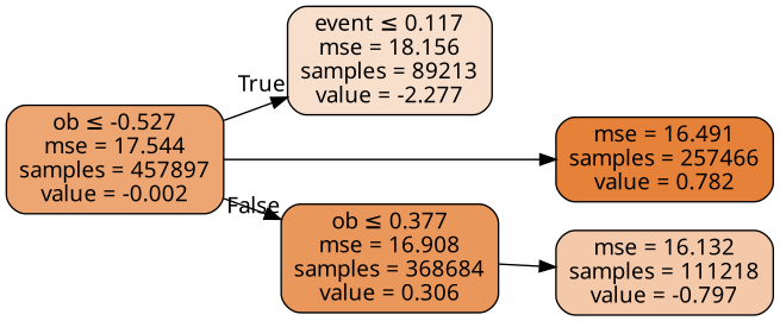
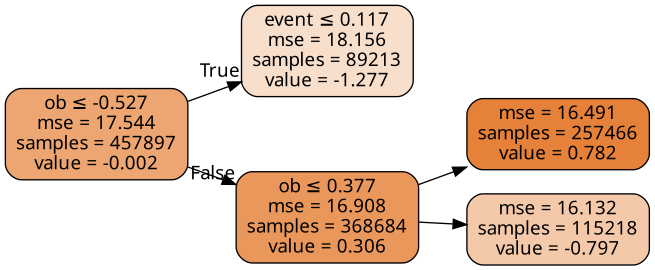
  digraph {
    fontname="Noto Sans"
    rankdir=LR
    node [color=black fontname="Noto Sans" shape=box style="filled, rounded"]
    edge [fontname="Noto Sans"]
    n1 [fillcolor="#e58139b6" label=<ob &le; -0.527<br/>mse = 17.544<br/>samples = 457897<br/>value = -0.002>]
-   n2 [fillcolor="#e5813941" label=<event &le; 0.117<br/>mse = 18.156<br/>samples = 89213<br/>value = -2.277>]
+   n2 [fillcolor="#e5813941" label=<event &le; 0.117<br/>mse = 18.156<br/>samples = 89213<br/>value = -1.277>]
    n3 [fillcolor="#e58139d3" label=<ob &le; 0.377<br/>mse = 16.908<br/>samples = 368684<br/>value = 0.306>]
    n4 [fillcolor="#e58139ff" label=<mse = 16.491<br/>samples = 257466<br/>value = 0.782>]
-   n5 [fillcolor="#e581396d" label=<mse = 16.132<br/>samples = 111218<br/>value = -0.797>]
+   n5 [fillcolor="#e581396d" label=<mse = 16.132<br/>samples = 115218<br/>value = -0.797>]
    n1 -> n2 [headlabel=True labelangle=45 labeldistance=2.5]
    n1 -> n3 [headlabel=False labelangle=-45 labeldistance=2.5]
-   n1 -> n4
+   n3 -> n4
    n3 -> n5
  }
